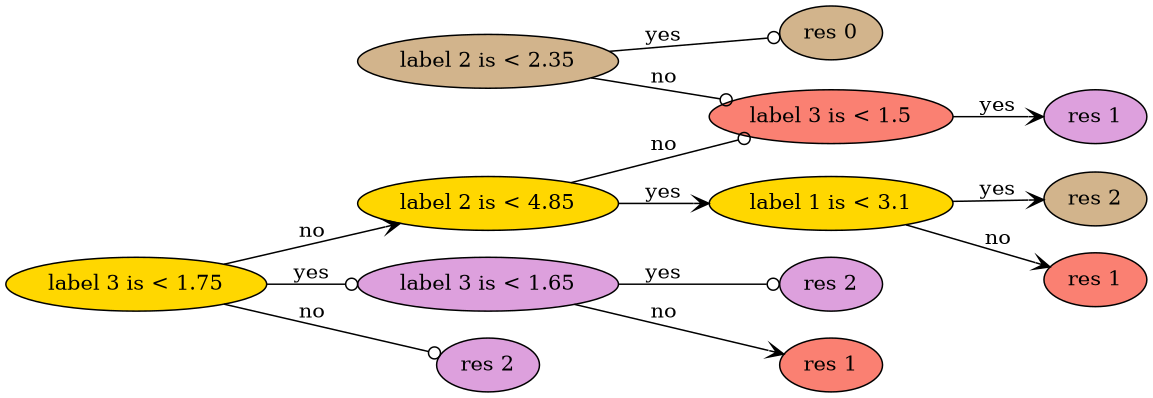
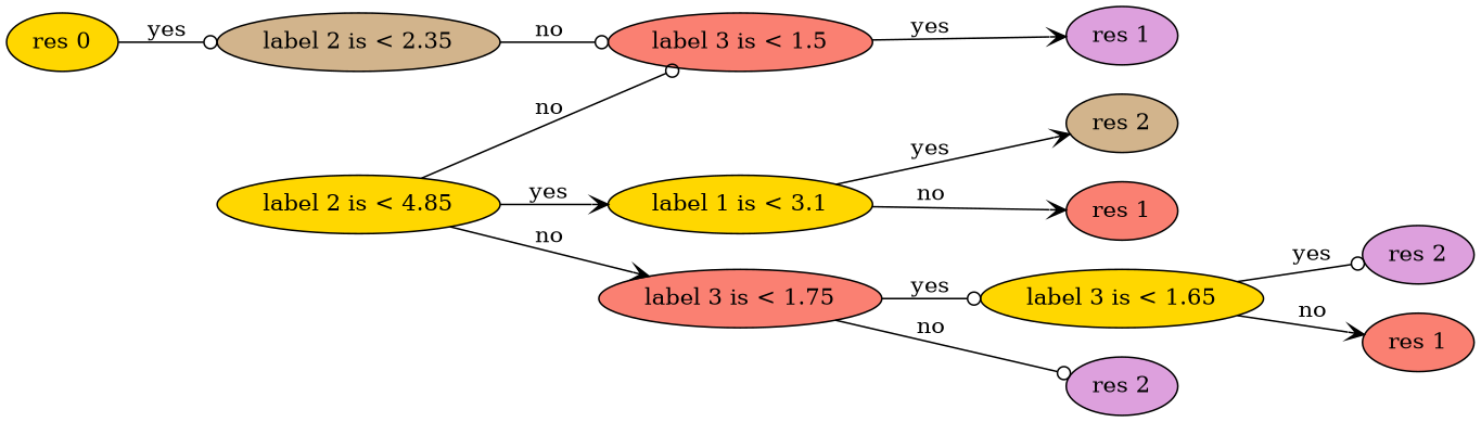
  digraph {
    rankdir=LR
    node [fillcolor=salmon style=filled]
    edge [arrowhead=odot]
    n1 [fillcolor=tan label="label 2 is < 2.35"]
-   n2 [fillcolor=tan label="res 0"]
+   n2 [fillcolor=gold label="res 0"]
    n3 [label="label 3 is < 1.5"]
    n4 [fillcolor=plum label="res 1"]
    n5 [fillcolor=gold label="label 2 is < 4.85"]
    n6 [fillcolor=gold label="label 1 is < 3.1"]
-   n7 [fillcolor=gold label="label 3 is < 1.75"]
+   n7 [label="label 3 is < 1.75"]
    n8 [fillcolor=tan label="res 2"]
    n9 [label="res 1"]
-   n10 [fillcolor=plum label="label 3 is < 1.65"]
+   n10 [fillcolor=gold label="label 3 is < 1.65"]
    n11 [fillcolor=plum label="res 2"]
    n12 [fillcolor=plum label="res 2"]
    n13 [label="res 1"]
-   n1 -> n2 [label=yes]
+   n2 -> n1 [label=yes]
    n1 -> n3 [label=no]
    n3 -> n4 [arrowhead=vee label=yes]
    n5 -> n3 [label=no]
    n5 -> n6 [arrowhead=vee label=yes]
-   n7 -> n5 [arrowhead=vee label=no]
+   n5 -> n7 [arrowhead=vee label=no]
    n6 -> n8 [arrowhead=vee label=yes]
    n6 -> n9 [arrowhead=vee label=no]
    n7 -> n10 [label=yes]
    n7 -> n11 [label=no]
    n10 -> n12 [label=yes]
    n10 -> n13 [arrowhead=vee label=no]
  }
